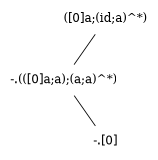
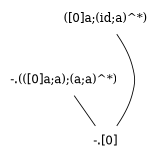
  graph {
    node [shape=plaintext]
    n1 [label="([0]a;(id;a)^*)"]
    n2 [label="-.(([0]a;a);(a;a)^*)"]
    n3 [label="-.[0]"]
-   n1 -- n2
+   n1 -- n3
    n2 -- n3
  }
